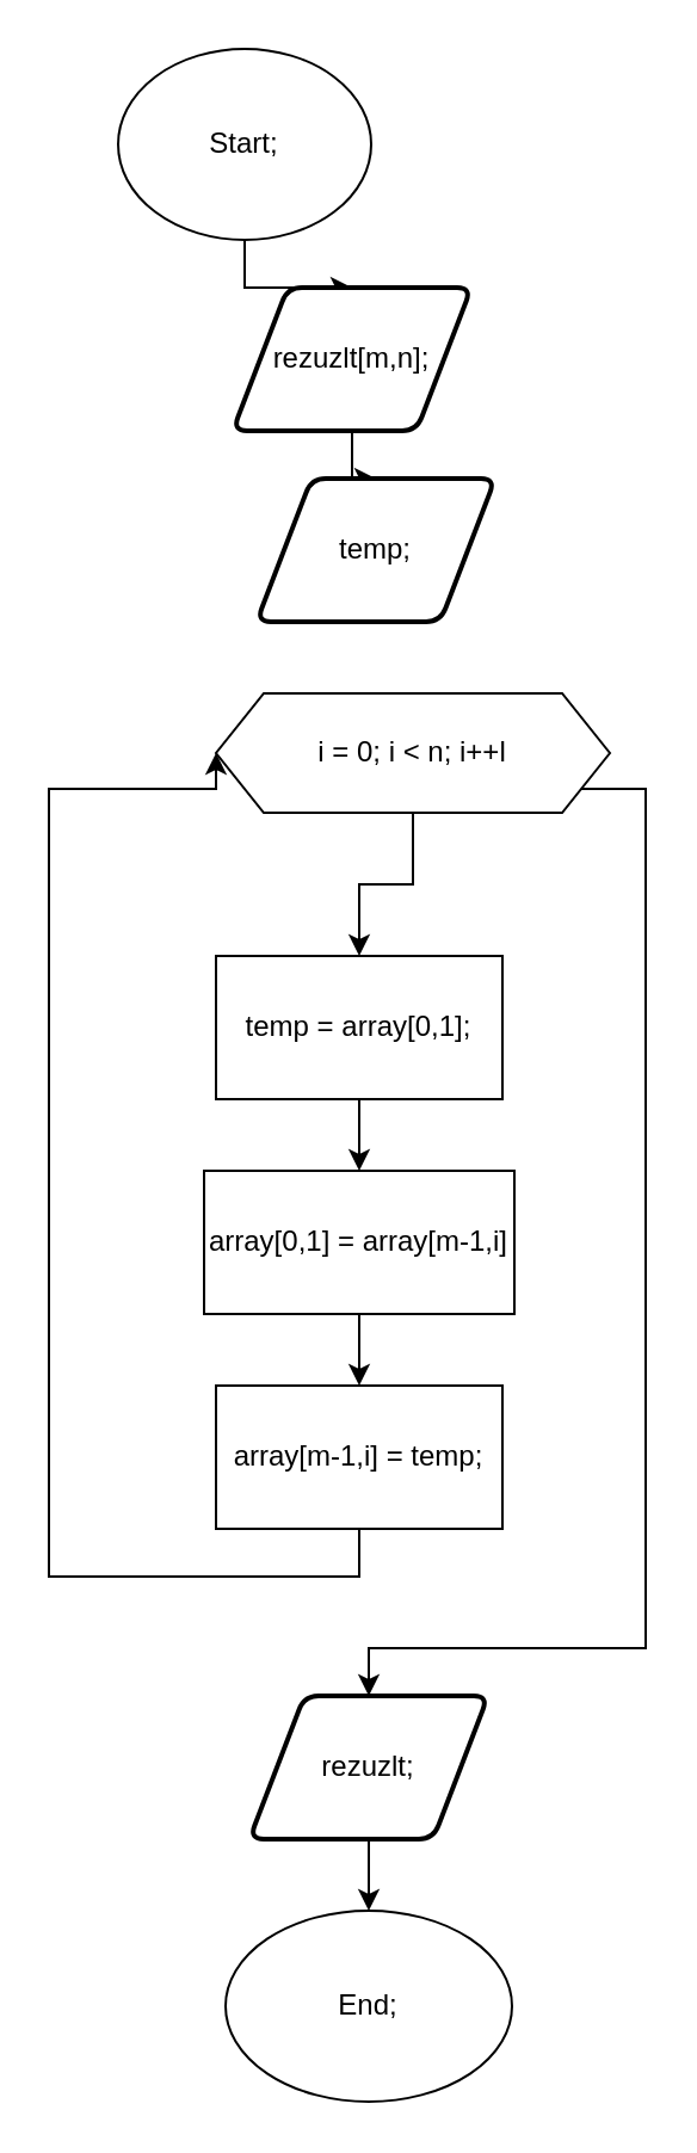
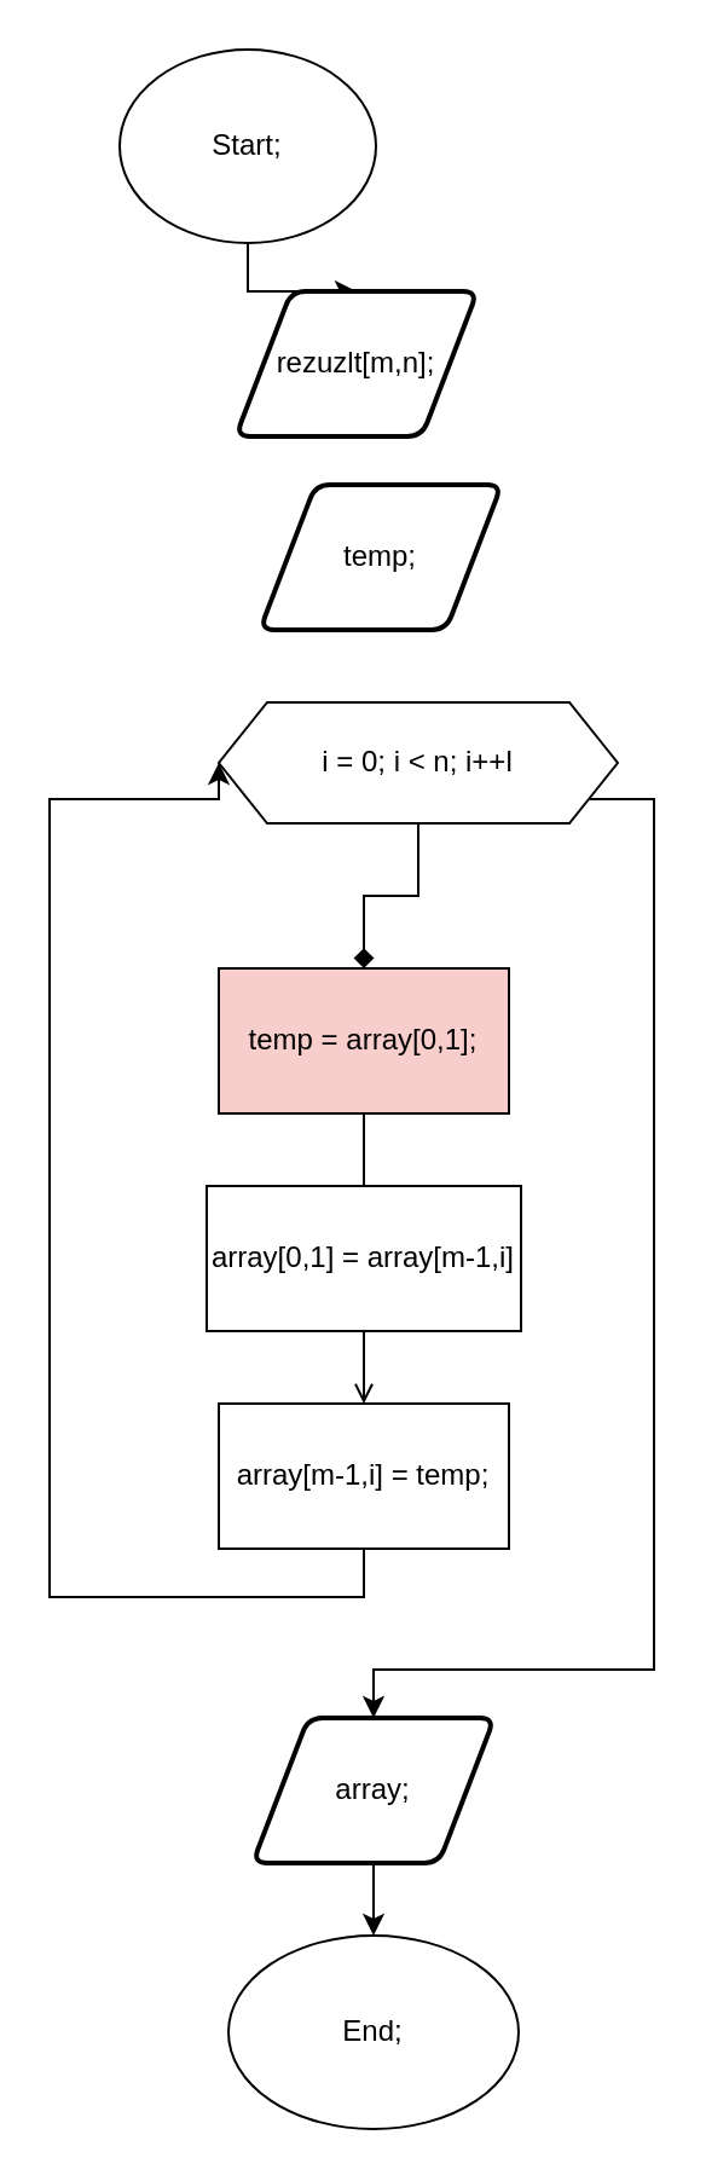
  <mxCell id="0" />
  <mxCell id="1" parent="0" />
  <mxCell id="2" value="" style="edgeStyle=orthogonalEdgeStyle;rounded=0;orthogonalLoop=1;jettySize=auto;html=1;" edge="1" parent="1" source="3" target="5"><mxGeometry relative="1" as="geometry" /></mxCell>
  <mxCell id="3" value="Start;" style="ellipse;whiteSpace=wrap;html=1;" vertex="1" parent="1"><mxGeometry x="49" y="20" width="106" height="80" as="geometry" /></mxCell>
- <mxCell id="4" value="" style="edgeStyle=orthogonalEdgeStyle;rounded=0;orthogonalLoop=1;jettySize=auto;html=1;" edge="1" parent="1" source="5" target="6"><mxGeometry relative="1" as="geometry" /></mxCell>
  <mxCell id="5" value="rezuzlt[m,n];" style="shape=parallelogram;html=1;strokeWidth=2;perimeter=parallelogramPerimeter;whiteSpace=wrap;rounded=1;arcSize=12;size=0.23;" vertex="1" parent="1"><mxGeometry x="97" y="120" width="100" height="60" as="geometry" /></mxCell>
  <mxCell id="6" value="temp;" style="shape=parallelogram;html=1;strokeWidth=2;perimeter=parallelogramPerimeter;whiteSpace=wrap;rounded=1;arcSize=12;size=0.23;" vertex="1" parent="1"><mxGeometry x="107" y="200" width="100" height="60" as="geometry" /></mxCell>
- <mxCell id="7" value="" style="edgeStyle=orthogonalEdgeStyle;rounded=0;orthogonalLoop=1;jettySize=auto;html=1;" edge="1" parent="1" source="9" target="11"><mxGeometry relative="1" as="geometry" /></mxCell>
+ <mxCell id="7" value="" style="edgeStyle=orthogonalEdgeStyle;rounded=0;orthogonalLoop=1;jettySize=auto;html=1;endArrow=diamond;" edge="1" parent="1" source="9" target="11"><mxGeometry relative="1" as="geometry" /></mxCell>
  <mxCell id="8" style="edgeStyle=orthogonalEdgeStyle;rounded=0;orthogonalLoop=1;jettySize=auto;html=1;entryX=0.5;entryY=0;entryDx=0;entryDy=0;" edge="1" parent="1" source="9" target="17"><mxGeometry relative="1" as="geometry"><Array as="points"><mxPoint x="270" y="330" /><mxPoint x="270" y="690" /><mxPoint x="154" y="690" /></Array></mxGeometry></mxCell>
  <mxCell id="9" value="i = 0; i &amp;lt; n; i++l" style="shape=hexagon;perimeter=hexagonPerimeter2;whiteSpace=wrap;html=1;fixedSize=1;" vertex="1" parent="1"><mxGeometry x="90" y="290" width="165" height="50" as="geometry" /></mxCell>
- <mxCell id="10" value="" style="edgeStyle=orthogonalEdgeStyle;rounded=0;orthogonalLoop=1;jettySize=auto;html=1;" edge="1" parent="1" source="11" target="13"><mxGeometry relative="1" as="geometry" /></mxCell>
- <mxCell id="11" value="temp = array[0,1];" style="rounded=0;whiteSpace=wrap;html=1;" vertex="1" parent="1"><mxGeometry x="90" y="400" width="120" height="60" as="geometry" /></mxCell>
- <mxCell id="12" value="" style="edgeStyle=orthogonalEdgeStyle;rounded=0;orthogonalLoop=1;jettySize=auto;html=1;" edge="1" parent="1" source="13" target="15"><mxGeometry relative="1" as="geometry" /></mxCell>
+ <mxCell id="10" value="" style="edgeStyle=orthogonalEdgeStyle;rounded=0;orthogonalLoop=1;jettySize=auto;html=1;endArrow=none;" edge="1" parent="1" source="11" target="13"><mxGeometry relative="1" as="geometry" /></mxCell>
+ <mxCell id="11" value="temp = array[0,1];" style="rounded=0;whiteSpace=wrap;html=1;fillColor=#f8cecc;" vertex="1" parent="1"><mxGeometry x="90" y="400" width="120" height="60" as="geometry" /></mxCell>
+ <mxCell id="12" value="" style="edgeStyle=orthogonalEdgeStyle;rounded=0;orthogonalLoop=1;jettySize=auto;html=1;endArrow=open;" edge="1" parent="1" source="13" target="15"><mxGeometry relative="1" as="geometry" /></mxCell>
  <mxCell id="13" value="array[0,1] = array[m-1,i]" style="rounded=0;whiteSpace=wrap;html=1;" vertex="1" parent="1"><mxGeometry x="85" y="490" width="130" height="60" as="geometry" /></mxCell>
  <mxCell id="14" style="edgeStyle=orthogonalEdgeStyle;rounded=0;orthogonalLoop=1;jettySize=auto;html=1;entryX=0;entryY=0.5;entryDx=0;entryDy=0;" edge="1" parent="1" source="15" target="9"><mxGeometry relative="1" as="geometry"><Array as="points"><mxPoint x="150" y="660" /><mxPoint x="20" y="660" /><mxPoint x="20" y="330" /></Array></mxGeometry></mxCell>
  <mxCell id="15" value="array[m-1,i] = temp;" style="rounded=0;whiteSpace=wrap;html=1;" vertex="1" parent="1"><mxGeometry x="90" y="580" width="120" height="60" as="geometry" /></mxCell>
  <mxCell id="16" value="" style="edgeStyle=orthogonalEdgeStyle;rounded=0;orthogonalLoop=1;jettySize=auto;html=1;" edge="1" parent="1" source="17" target="18"><mxGeometry relative="1" as="geometry" /></mxCell>
- <mxCell id="17" value="rezuzlt;" style="shape=parallelogram;html=1;strokeWidth=2;perimeter=parallelogramPerimeter;whiteSpace=wrap;rounded=1;arcSize=12;size=0.23;" vertex="1" parent="1"><mxGeometry x="104" y="710" width="100" height="60" as="geometry" /></mxCell>
+ <mxCell id="17" value="array;" style="shape=parallelogram;html=1;strokeWidth=2;perimeter=parallelogramPerimeter;whiteSpace=wrap;rounded=1;arcSize=12;size=0.23;" vertex="1" parent="1"><mxGeometry x="104" y="710" width="100" height="60" as="geometry" /></mxCell>
  <mxCell id="18" value="End;" style="ellipse;whiteSpace=wrap;html=1;" vertex="1" parent="1"><mxGeometry x="94" y="800" width="120" height="80" as="geometry" /></mxCell>
